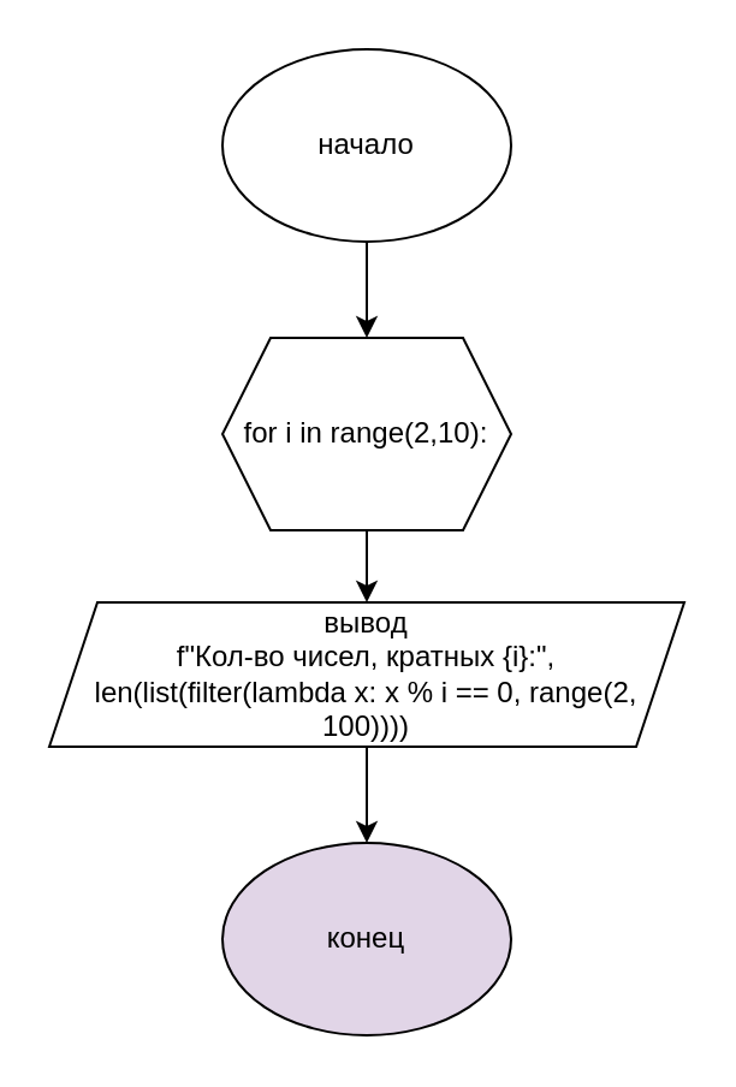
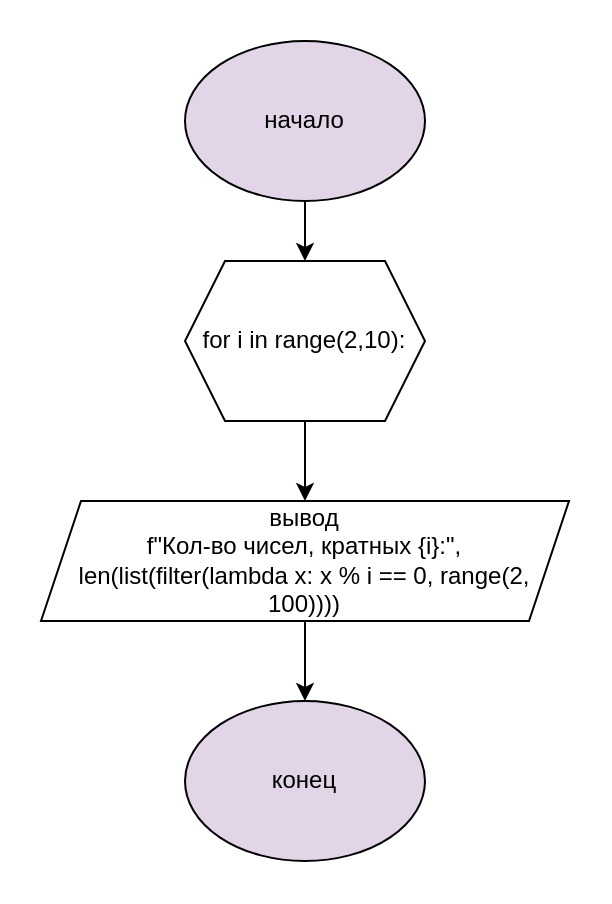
  <mxCell id="0" />
  <mxCell id="1" parent="0" />
  <mxCell id="2" style="edgeStyle=orthogonalEdgeStyle;rounded=0;orthogonalLoop=1;jettySize=auto;html=1;" edge="1" parent="1" source="3" target="5"><mxGeometry relative="1" as="geometry" /></mxCell>
- <mxCell id="3" value="начало" style="ellipse;whiteSpace=wrap;html=1;" vertex="1" parent="1"><mxGeometry x="92" y="20" width="120" height="80" as="geometry" /></mxCell>
+ <mxCell id="3" value="начало" style="ellipse;whiteSpace=wrap;html=1;fillColor=#e1d5e7;" vertex="1" parent="1"><mxGeometry x="92" y="20" width="120" height="80" as="geometry" /></mxCell>
  <mxCell id="4" style="edgeStyle=orthogonalEdgeStyle;rounded=0;orthogonalLoop=1;jettySize=auto;html=1;" edge="1" parent="1" source="5" target="7"><mxGeometry relative="1" as="geometry"><mxPoint x="152" y="250" as="targetPoint" /></mxGeometry></mxCell>
- <mxCell id="5" value="for i in range(2,10):" style="shape=hexagon;perimeter=hexagonPerimeter2;whiteSpace=wrap;html=1;fixedSize=1;" vertex="1" parent="1"><mxGeometry x="92" y="140" width="120" height="80" as="geometry" /></mxCell>
+ <mxCell id="5" value="for i in range(2,10):" style="shape=hexagon;perimeter=hexagonPerimeter2;whiteSpace=wrap;html=1;fixedSize=1;" vertex="1" parent="1"><mxGeometry x="92" y="130" width="120" height="80" as="geometry" /></mxCell>
  <mxCell id="6" style="edgeStyle=orthogonalEdgeStyle;rounded=0;orthogonalLoop=1;jettySize=auto;html=1;" edge="1" parent="1" source="7" target="8"><mxGeometry relative="1" as="geometry" /></mxCell>
  <mxCell id="7" value="вывод&lt;br&gt;f&quot;Кол-во чисел, кратных {i}:&quot;, len(list(filter(lambda x: x % i == 0, range(2, 100))))" style="shape=parallelogram;perimeter=parallelogramPerimeter;whiteSpace=wrap;html=1;fixedSize=1;" vertex="1" parent="1"><mxGeometry x="20" y="250" width="264" height="60" as="geometry" /></mxCell>
  <mxCell id="8" value="конец" style="ellipse;whiteSpace=wrap;html=1;fillColor=#e1d5e7;" vertex="1" parent="1"><mxGeometry x="92" y="350" width="120" height="80" as="geometry" /></mxCell>
